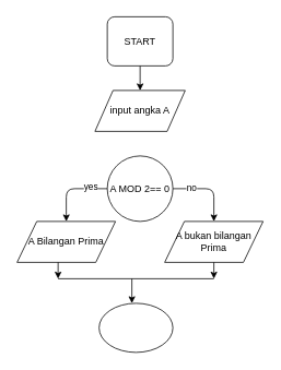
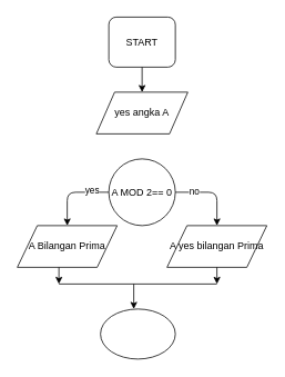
  <mxCell id="0" />
  <mxCell id="1" parent="0" />
  <mxCell id="2" value="START" style="whiteSpace=wrap;html=1;rounded=1;" parent="1" vertex="1"><mxGeometry x="130" y="20" width="80" height="60" as="geometry" /></mxCell>
  <mxCell id="3" value="" style="endArrow=classic;html=1;exitX=0.5;exitY=1;exitDx=0;exitDy=0;" edge="1" parent="1" source="2"><mxGeometry width="50" height="50" relative="1" as="geometry"><mxPoint x="150" y="140" as="sourcePoint" /><mxPoint x="170" y="110" as="targetPoint" /><Array as="points" /></mxGeometry></mxCell>
- <mxCell id="4" value="input angka A" style="shape=parallelogram;perimeter=parallelogramPerimeter;whiteSpace=wrap;html=1;" vertex="1" parent="1"><mxGeometry x="115" y="110" width="110" height="50" as="geometry" /></mxCell>
+ <mxCell id="4" value="yes angka A" style="shape=parallelogram;perimeter=parallelogramPerimeter;whiteSpace=wrap;html=1;" vertex="1" parent="1"><mxGeometry x="115" y="110" width="110" height="50" as="geometry" /></mxCell>
  <mxCell id="5" value="A MOD 2== 0" style="ellipse;whiteSpace=wrap;html=1;" vertex="1" parent="1"><mxGeometry x="130" y="190" width="80" height="80" as="geometry" /></mxCell>
  <mxCell id="6" value="" style="edgeStyle=elbowEdgeStyle;elbow=horizontal;endArrow=classic;html=1;exitX=0;exitY=0.5;exitDx=0;exitDy=0;" edge="1" parent="1" source="5"><mxGeometry width="50" height="50" relative="1" as="geometry"><mxPoint x="120" y="230" as="sourcePoint" /><mxPoint x="80" y="270" as="targetPoint" /><Array as="points"><mxPoint x="80" y="260" /></Array></mxGeometry></mxCell>
  <mxCell id="7" value="yes" style="edgeLabel;html=1;align=center;verticalAlign=middle;resizable=0;points=[];" vertex="1" connectable="0" parent="6"><mxGeometry x="-0.533" y="-3" relative="1" as="geometry"><mxPoint as="offset" /></mxGeometry></mxCell>
  <mxCell id="8" value="" style="edgeStyle=elbowEdgeStyle;elbow=horizontal;endArrow=classic;html=1;exitX=1;exitY=0.5;exitDx=0;exitDy=0;" edge="1" parent="1" source="5"><mxGeometry width="50" height="50" relative="1" as="geometry"><mxPoint x="220" y="280" as="sourcePoint" /><mxPoint x="260" y="270" as="targetPoint" /><Array as="points"><mxPoint x="260" y="250" /></Array></mxGeometry></mxCell>
  <mxCell id="9" value="no" style="edgeLabel;html=1;align=center;verticalAlign=middle;resizable=0;points=[];" vertex="1" connectable="0" parent="8"><mxGeometry x="-0.511" y="2" relative="1" as="geometry"><mxPoint as="offset" /></mxGeometry></mxCell>
  <mxCell id="10" value="A Bilangan Prima" style="shape=parallelogram;perimeter=parallelogramPerimeter;whiteSpace=wrap;html=1;" vertex="1" parent="1"><mxGeometry x="20" y="270" width="120" height="50" as="geometry" /></mxCell>
- <mxCell id="11" value="A bukan bilangan Prima" style="shape=parallelogram;perimeter=parallelogramPerimeter;whiteSpace=wrap;html=1;" vertex="1" parent="1"><mxGeometry x="200" y="270" width="120" height="50" as="geometry" /></mxCell>
+ <mxCell id="11" value="A yes bilangan Prima" style="shape=parallelogram;perimeter=parallelogramPerimeter;whiteSpace=wrap;html=1;" vertex="1" parent="1"><mxGeometry x="200" y="270" width="120" height="50" as="geometry" /></mxCell>
  <mxCell id="12" value="" style="endArrow=classic;html=1;exitX=0.417;exitY=1;exitDx=0;exitDy=0;exitPerimeter=0;" edge="1" parent="1" source="10"><mxGeometry width="50" height="50" relative="1" as="geometry"><mxPoint x="80" y="330" as="sourcePoint" /><mxPoint x="70" y="340" as="targetPoint" /></mxGeometry></mxCell>
  <mxCell id="13" value="" style="endArrow=classic;html=1;exitX=0.5;exitY=1;exitDx=0;exitDy=0;" edge="1" parent="1" source="11"><mxGeometry width="50" height="50" relative="1" as="geometry"><mxPoint x="260" y="330" as="sourcePoint" /><mxPoint x="260" y="340" as="targetPoint" /></mxGeometry></mxCell>
  <mxCell id="14" value="" style="endArrow=none;html=1;" edge="1" parent="1"><mxGeometry width="50" height="50" relative="1" as="geometry"><mxPoint x="70" y="340" as="sourcePoint" /><mxPoint x="260" y="340" as="targetPoint" /></mxGeometry></mxCell>
  <mxCell id="15" value="" style="endArrow=classic;html=1;" edge="1" parent="1"><mxGeometry width="50" height="50" relative="1" as="geometry"><mxPoint x="160" y="340" as="sourcePoint" /><mxPoint x="160" y="370" as="targetPoint" /></mxGeometry></mxCell>
  <mxCell id="16" value="" style="ellipse;whiteSpace=wrap;html=1;" vertex="1" parent="1"><mxGeometry x="120" y="370" width="90" height="60" as="geometry" /></mxCell>
